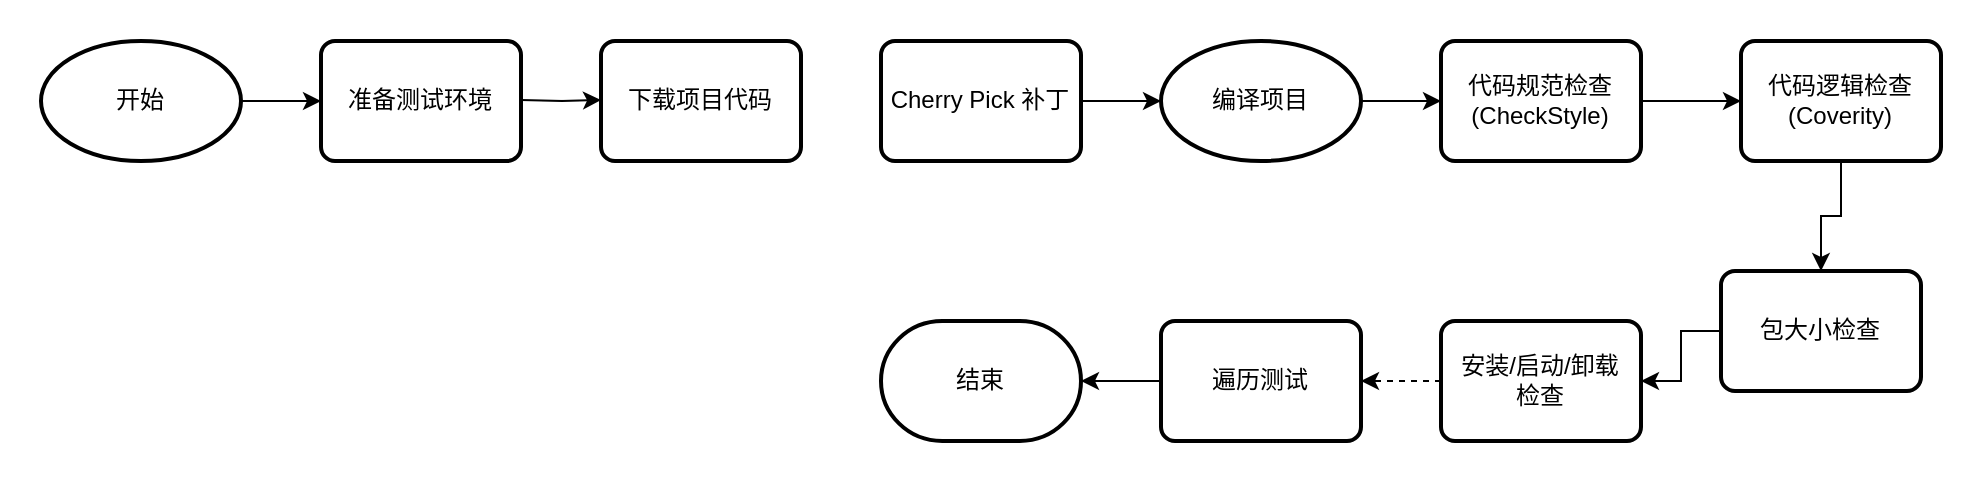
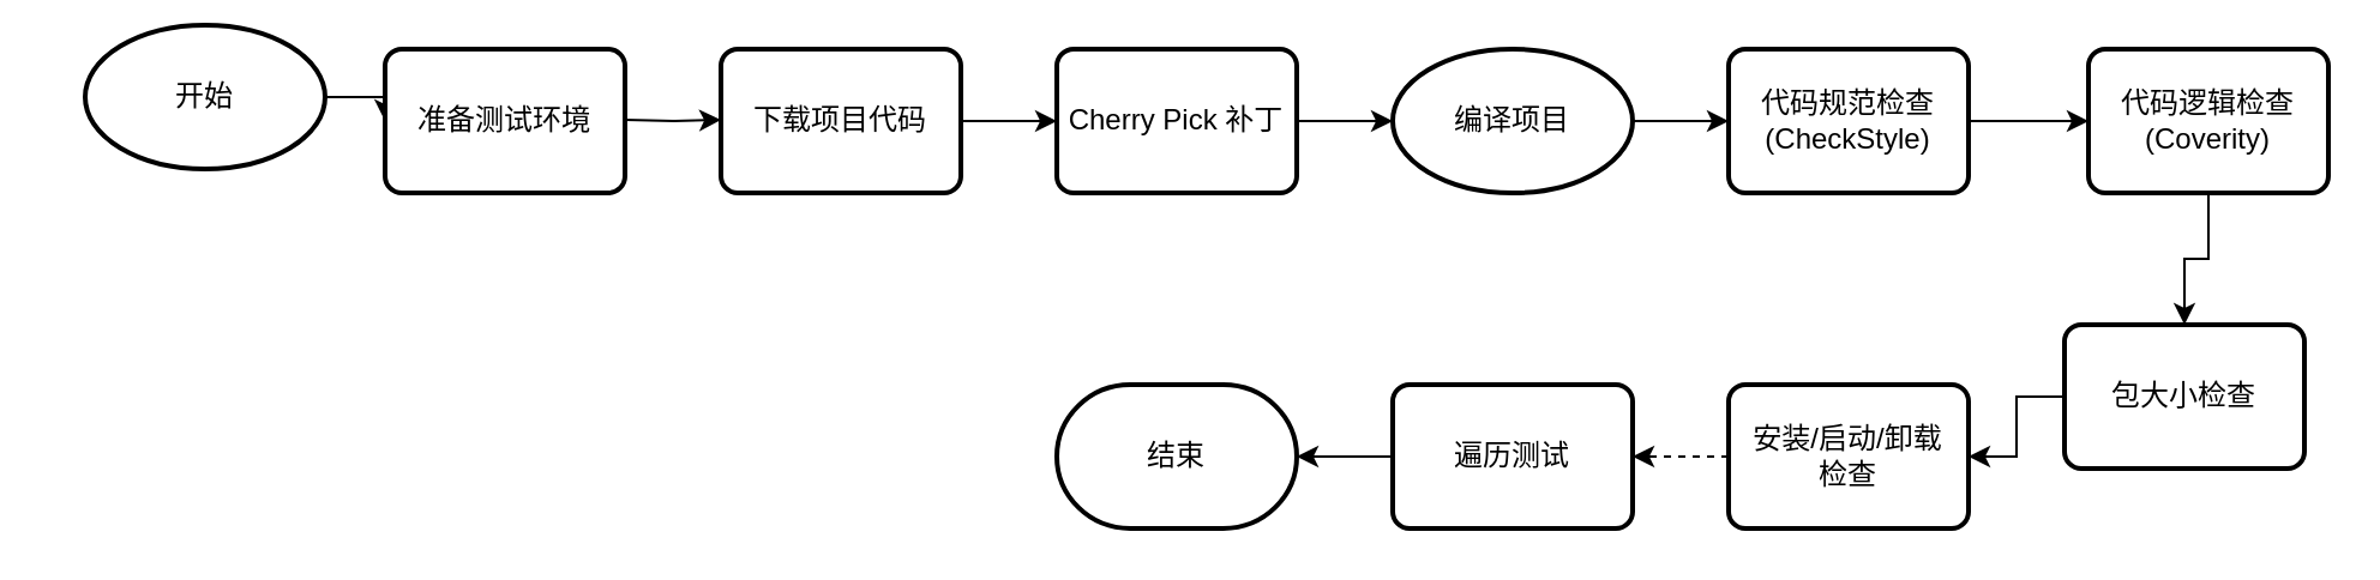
  <mxCell id="0" />
  <mxCell id="1" parent="0" />
  <mxCell id="2" style="edgeStyle=orthogonalEdgeStyle;rounded=0;orthogonalLoop=1;jettySize=auto;html=1;exitX=1;exitY=0.5;exitDx=0;exitDy=0;exitPerimeter=0;entryX=0;entryY=0.5;entryDx=0;entryDy=0;" edge="1" parent="1" source="3"><mxGeometry relative="1" as="geometry"><mxPoint x="160" y="50" as="targetPoint" /></mxGeometry></mxCell>
- <mxCell id="3" value="开始" style="strokeWidth=2;html=1;shape=mxgraph.flowchart.start_1;whiteSpace=wrap;" vertex="1" parent="1"><mxGeometry x="20" y="20" width="100" height="60" as="geometry" /></mxCell>
+ <mxCell id="3" value="开始" style="strokeWidth=2;html=1;shape=mxgraph.flowchart.start_1;whiteSpace=wrap;" vertex="1" parent="1"><mxGeometry x="35" y="10" width="100" height="60" as="geometry" /></mxCell>
+ <mxCell id="4" value="" style="edgeStyle=orthogonalEdgeStyle;rounded=0;orthogonalLoop=1;jettySize=auto;html=1;" edge="1" parent="1" source="5" target="7"><mxGeometry relative="1" as="geometry" /></mxCell>
  <mxCell id="5" value="下载项目代码" style="rounded=1;whiteSpace=wrap;html=1;absoluteArcSize=1;arcSize=14;strokeWidth=2;" vertex="1" parent="1"><mxGeometry x="300" y="20" width="100" height="60" as="geometry" /></mxCell>
  <mxCell id="6" value="" style="edgeStyle=orthogonalEdgeStyle;rounded=0;orthogonalLoop=1;jettySize=auto;html=1;" edge="1" parent="1" source="7" target="9"><mxGeometry relative="1" as="geometry" /></mxCell>
  <mxCell id="7" value="Cherry Pick 补丁" style="rounded=1;whiteSpace=wrap;html=1;absoluteArcSize=1;arcSize=14;strokeWidth=2;" vertex="1" parent="1"><mxGeometry x="440" y="20" width="100" height="60" as="geometry" /></mxCell>
  <mxCell id="8" value="" style="edgeStyle=orthogonalEdgeStyle;rounded=0;orthogonalLoop=1;jettySize=auto;html=1;" edge="1" parent="1" source="9" target="11"><mxGeometry relative="1" as="geometry" /></mxCell>
  <mxCell id="9" value="&lt;span&gt;编译项目&lt;/span&gt;" style="ellipse;whiteSpace=wrap;html=1;absoluteArcSize=1;arcSize=14;strokeWidth=2;" vertex="1" parent="1"><mxGeometry x="580" y="20" width="100" height="60" as="geometry" /></mxCell>
  <mxCell id="10" value="" style="edgeStyle=orthogonalEdgeStyle;rounded=0;orthogonalLoop=1;jettySize=auto;html=1;" edge="1" parent="1" source="11" target="16"><mxGeometry relative="1" as="geometry" /></mxCell>
  <mxCell id="11" value="代码规范检查(CheckStyle)" style="rounded=1;whiteSpace=wrap;html=1;absoluteArcSize=1;arcSize=14;strokeWidth=2;" vertex="1" parent="1"><mxGeometry x="720" y="20" width="100" height="60" as="geometry" /></mxCell>
  <mxCell id="12" value="结束" style="strokeWidth=2;html=1;shape=mxgraph.flowchart.terminator;whiteSpace=wrap;" vertex="1" parent="1"><mxGeometry x="440" y="160" width="100" height="60" as="geometry" /></mxCell>
  <mxCell id="13" value="准备测试环境" style="rounded=1;whiteSpace=wrap;html=1;absoluteArcSize=1;arcSize=14;strokeWidth=2;" vertex="1" parent="1"><mxGeometry x="160" y="20" width="100" height="60" as="geometry" /></mxCell>
  <mxCell id="14" style="edgeStyle=orthogonalEdgeStyle;rounded=0;orthogonalLoop=1;jettySize=auto;html=1;exitX=1;exitY=0.5;exitDx=0;exitDy=0;exitPerimeter=0;entryX=0;entryY=0.5;entryDx=0;entryDy=0;" edge="1" parent="1"><mxGeometry relative="1" as="geometry"><mxPoint x="260" y="49.5" as="sourcePoint" /><mxPoint x="300" y="49.5" as="targetPoint" /></mxGeometry></mxCell>
  <mxCell id="15" style="edgeStyle=orthogonalEdgeStyle;rounded=0;orthogonalLoop=1;jettySize=auto;html=1;entryX=0.5;entryY=0;entryDx=0;entryDy=0;" edge="1" parent="1" source="16" target="18"><mxGeometry relative="1" as="geometry" /></mxCell>
  <mxCell id="16" value="代码逻辑检查(Coverity)" style="rounded=1;whiteSpace=wrap;html=1;absoluteArcSize=1;arcSize=14;strokeWidth=2;" vertex="1" parent="1"><mxGeometry x="870" y="20" width="100" height="60" as="geometry" /></mxCell>
  <mxCell id="17" value="" style="edgeStyle=orthogonalEdgeStyle;rounded=0;orthogonalLoop=1;jettySize=auto;html=1;" edge="1" parent="1" source="18" target="20"><mxGeometry relative="1" as="geometry" /></mxCell>
  <mxCell id="18" value="包大小检查" style="rounded=1;whiteSpace=wrap;html=1;absoluteArcSize=1;arcSize=14;strokeWidth=2;" vertex="1" parent="1"><mxGeometry x="860" y="135" width="100" height="60" as="geometry" /></mxCell>
  <mxCell id="19" value="" style="edgeStyle=orthogonalEdgeStyle;rounded=0;orthogonalLoop=1;jettySize=auto;html=1;dashed=1;" edge="1" parent="1" source="20" target="22"><mxGeometry relative="1" as="geometry" /></mxCell>
  <mxCell id="20" value="安装/启动/卸载&lt;br&gt;检查" style="rounded=1;whiteSpace=wrap;html=1;absoluteArcSize=1;arcSize=14;strokeWidth=2;" vertex="1" parent="1"><mxGeometry x="720" y="160" width="100" height="60" as="geometry" /></mxCell>
  <mxCell id="21" value="" style="edgeStyle=orthogonalEdgeStyle;rounded=0;orthogonalLoop=1;jettySize=auto;html=1;" edge="1" parent="1" source="22" target="12"><mxGeometry relative="1" as="geometry" /></mxCell>
  <mxCell id="22" value="遍历测试" style="rounded=1;whiteSpace=wrap;html=1;absoluteArcSize=1;arcSize=14;strokeWidth=2;" vertex="1" parent="1"><mxGeometry x="580" y="160" width="100" height="60" as="geometry" /></mxCell>
